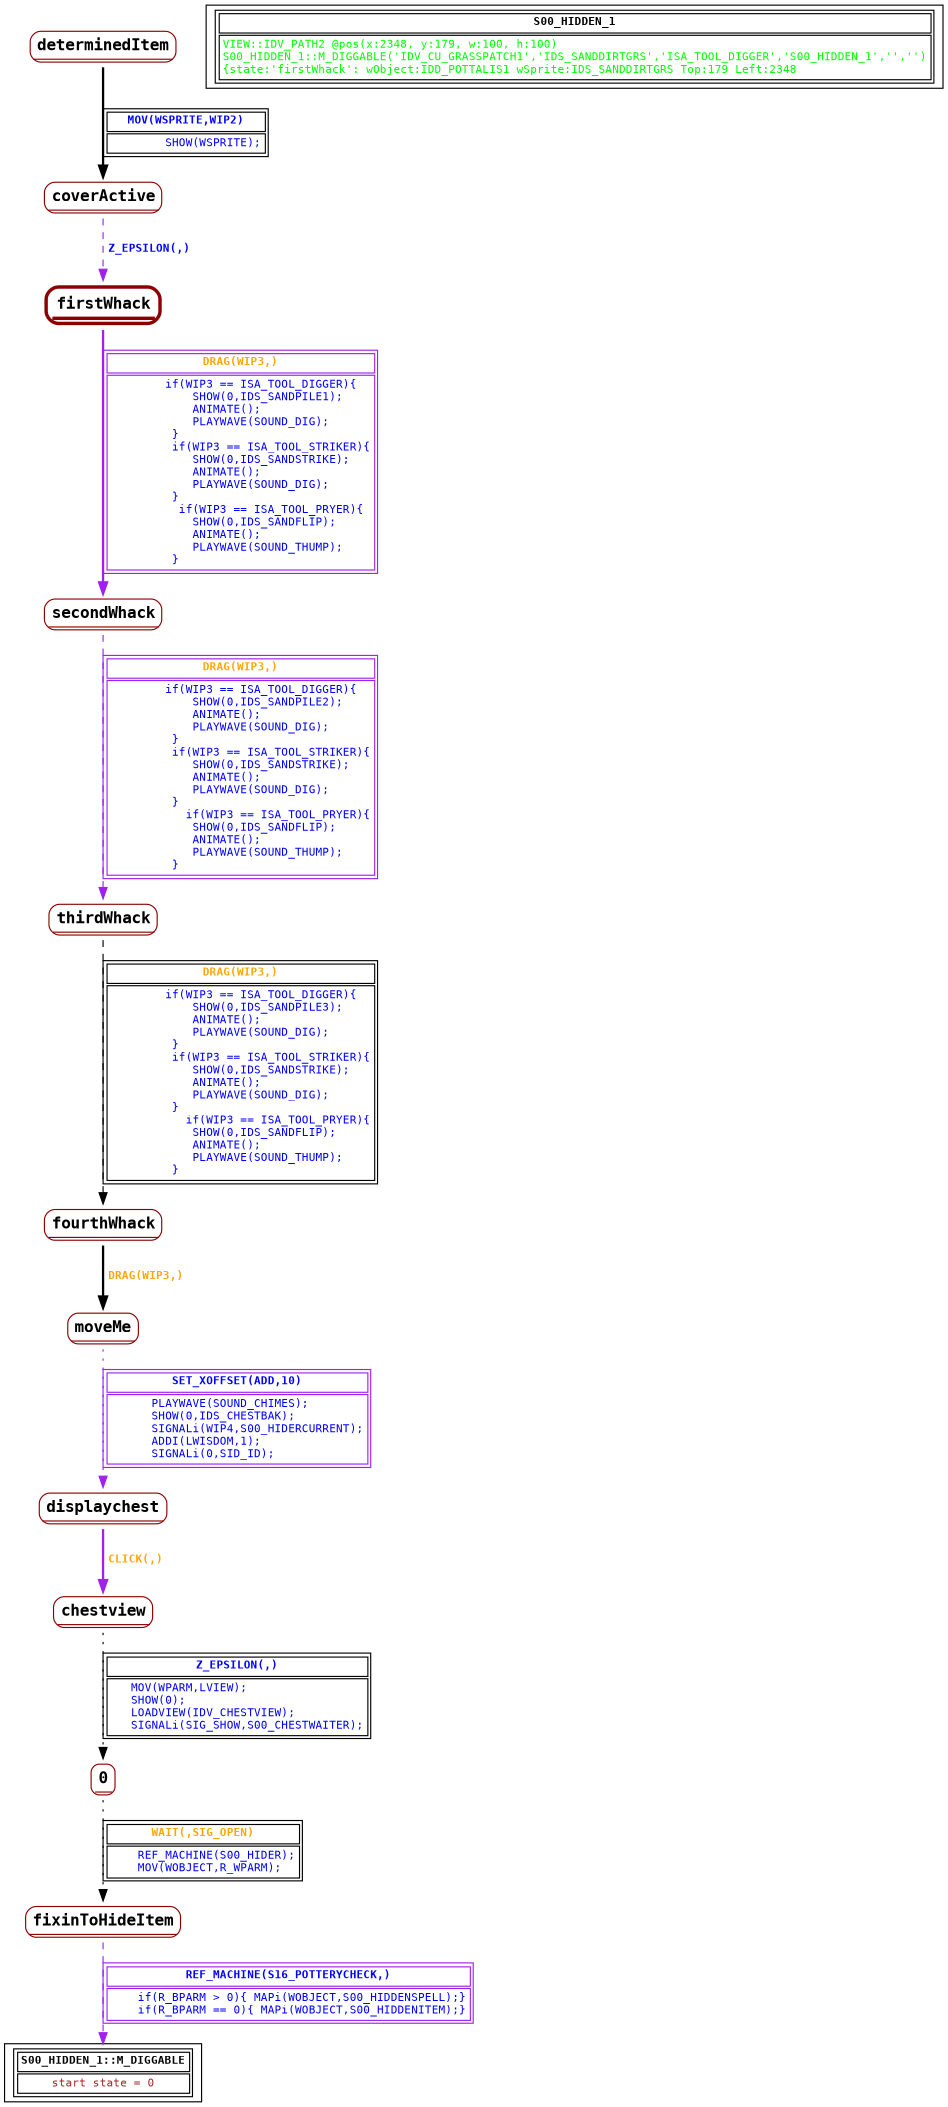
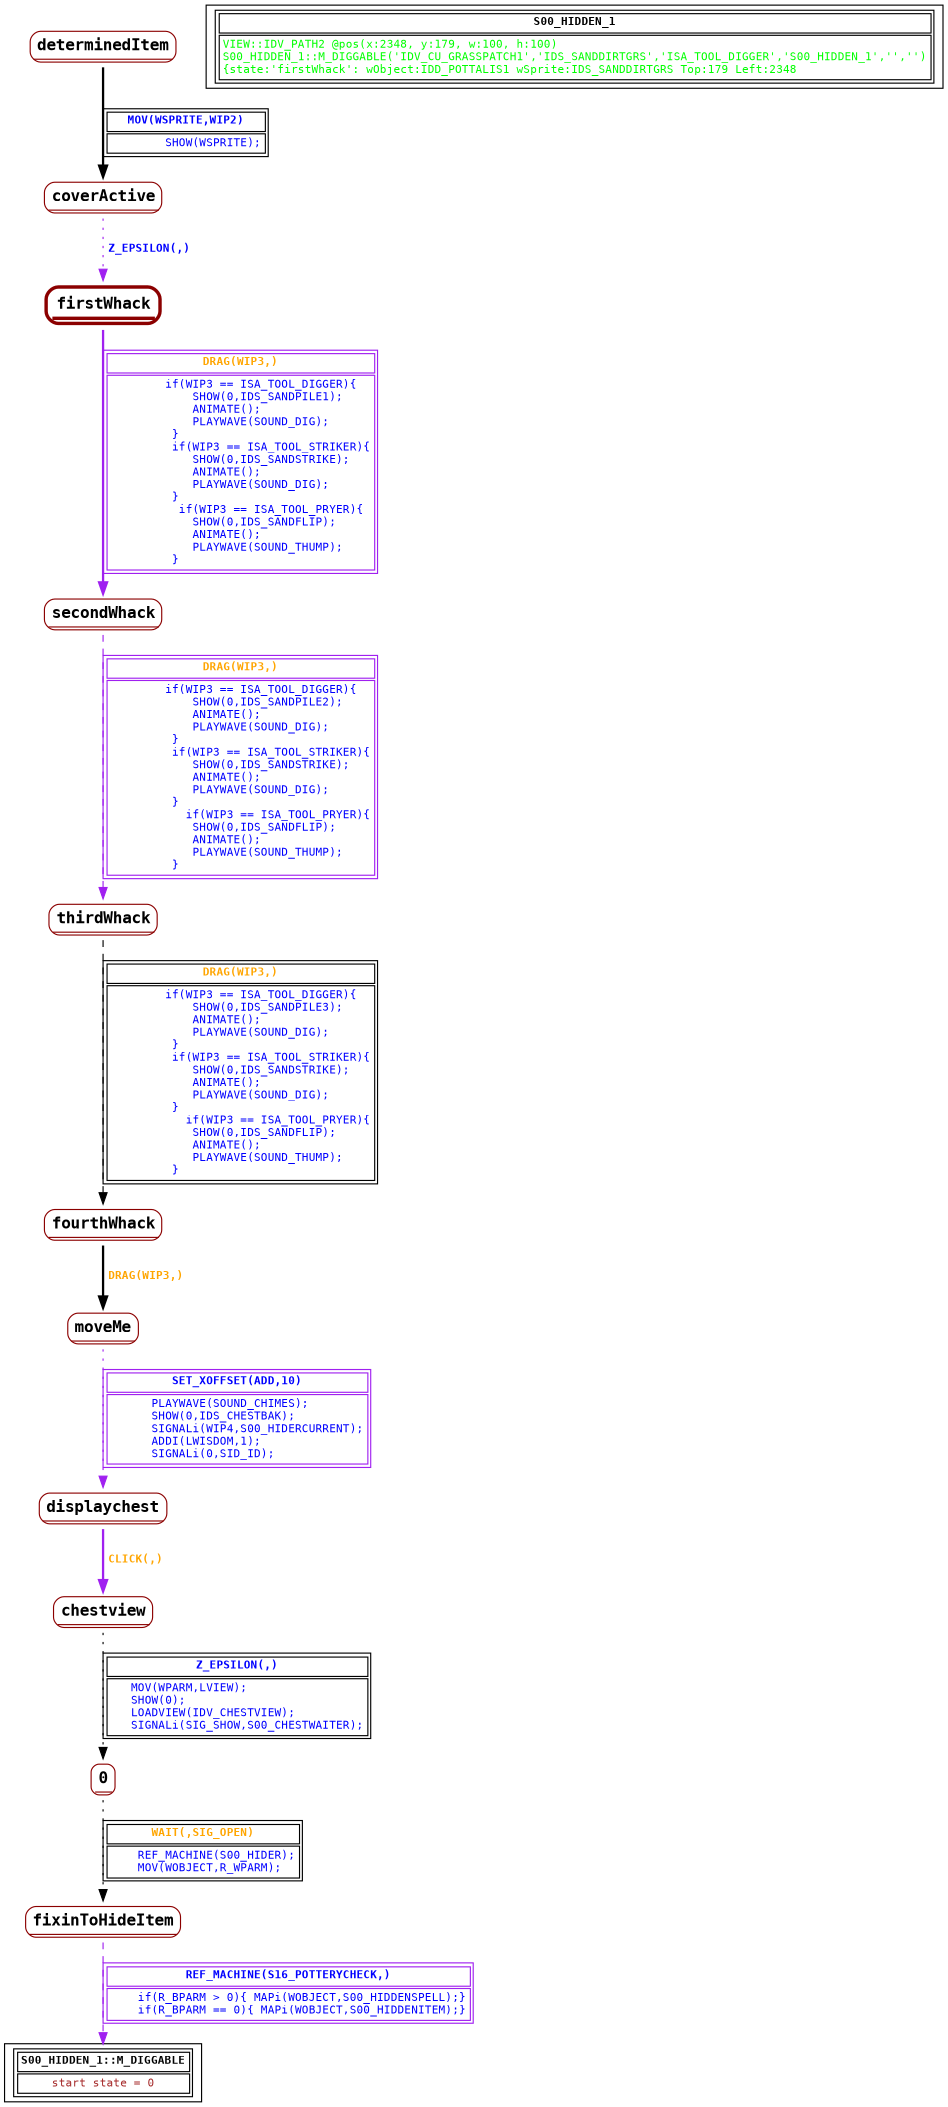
  digraph {
    fontname="DejaVu Sans Mono"
    node [fontname="DejaVu Sans Mono" fontsize=14 shape=none]
    edge [color=purple fontcolor=orange fontname="DejaVu Sans Mono" fontsize=10 style=dotted]
    n1 [fontsize=10 label=< <table border="1"><tr><td><b>S00_HIDDEN_1::M_DIGGABLE<br align="left"/></b></td></tr> <tr><td><font point-size="10" color ="brown">start state = 0<br align="left"/></font></td></tr></table>> shape=record]
    n2 [label=< <table border="1" color="darkred" style="rounded"><tr><td sides="b"><b>0<br align="left"/></b></td></tr> </table>>]
    n3 [label=< <table border="1" color="darkred" style="rounded"><tr><td sides="b"><b>fixinToHideItem<br align="left"/></b></td></tr> </table>>]
    n4 [label=< <table border="1" color="darkred" style="rounded"><tr><td sides="b"><b>determinedItem<br align="left"/></b></td></tr> </table>>]
    n5 [label=< <table border="1" color="darkred" style="rounded"><tr><td sides="b"><b>coverActive<br align="left"/></b></td></tr> </table>>]
    n6 [label=< <table border="1" color="darkred" style="rounded"><tr><td sides="b"><b>chestview<br align="left"/></b></td></tr> </table>>]
    n7 [label=< <table border="3" color="darkred" style="rounded"><tr><td sides="b"><b>firstWhack<br align="left"/></b></td></tr> </table>>]
    n8 [label=< <table border="1" color="darkred" style="rounded"><tr><td sides="b"><b>secondWhack<br align="left"/></b></td></tr> </table>>]
    n9 [label=< <table border="1" color="darkred" style="rounded"><tr><td sides="b"><b>thirdWhack<br align="left"/></b></td></tr> </table>>]
    n10 [label=< <table border="1" color="darkred" style="rounded"><tr><td sides="b"><b>displaychest<br align="left"/></b></td></tr> </table>>]
    n11 [label=< <table border="1" color="darkred" style="rounded"><tr><td sides="b"><b>fourthWhack<br align="left"/></b></td></tr> </table>>]
    n12 [label=< <table border="1" color="darkred" style="rounded"><tr><td sides="b"><b>moveMe<br align="left"/></b></td></tr> </table>>]
    n13 [fontsize=10 label=< <table border="1"><tr><td><b>S00_HIDDEN_1<br align="left"/></b></td></tr> <tr><td><font point-size="10" color ="green">VIEW::IDV_PATH2 @pos(x:2348, y:179, w:100, h:100)<br align="left"/>S00_HIDDEN_1::M_DIGGABLE(&apos;IDV_CU_GRASSPATCH1&apos;,&apos;IDS_SANDDIRTGRS&apos;,&apos;ISA_TOOL_DIGGER&apos;,&apos;S00_HIDDEN_1&apos;,&apos;&apos;,&apos;&apos;)<br align="left"/>			&#123;state:&apos;firstWhack&apos;: wObject:IDD_POTTALIS1 wSprite:IDS_SANDDIRTGRS Top:179 Left:2348<br align="left"/></font></td></tr></table>> shape=record]
    n2 -> n3 [color=black label=< <table border="1"><tr><td><b>WAIT(,SIG_OPEN)<br align="left"/></b></td></tr> <tr><td><font point-size="10" color ="blue">    REF_MACHINE(S00_HIDER);<br align="left"/>    MOV(WOBJECT,R_WPARM);<br align="left"/></font></td></tr></table>>]
    n3 -> n1 [fontcolor=blue label=< <table border="1"><tr><td><b>REF_MACHINE(S16_POTTERYCHECK,)<br align="left"/></b></td></tr> <tr><td><font point-size="10" color ="blue">    if(R_BPARM &gt; 0)&#123; MAPi(WOBJECT,S00_HIDDENSPELL);&#125;<br align="left"/>    if(R_BPARM == 0)&#123; MAPi(WOBJECT,S00_HIDDENITEM);&#125;<br align="left"/></font></td></tr></table>> style=dashed]
    n4 -> n5 [color=black fontcolor=blue label=< <table border="1"><tr><td><b>MOV(WSPRITE,WIP2)<br align="left"/></b></td></tr> <tr><td><font point-size="10" color ="blue">        SHOW(WSPRITE);<br align="left"/></font></td></tr></table>> style=bold]
-   n5 -> n7 [fontcolor=blue label=< <table border="0"><tr><td><b>Z_EPSILON(,)<br align="left"/></b></td></tr> </table>> style=dashed]
+   n5 -> n7 [fontcolor=blue label=< <table border="0"><tr><td><b>Z_EPSILON(,)<br align="left"/></b></td></tr> </table>>]
    n6 -> n2 [color=black fontcolor=blue label=< <table border="1"><tr><td><b>Z_EPSILON(,)<br align="left"/></b></td></tr> <tr><td><font point-size="10" color ="blue">   MOV(WPARM,LVIEW);<br align="left"/>   SHOW(0);<br align="left"/>   LOADVIEW(IDV_CHESTVIEW);<br align="left"/>   SIGNALi(SIG_SHOW,S00_CHESTWAITER);<br align="left"/></font></td></tr></table>>]
    n7 -> n8 [label=< <table border="1"><tr><td><b>DRAG(WIP3,)<br align="left"/></b></td></tr> <tr><td><font point-size="10" color ="blue">        if(WIP3 == ISA_TOOL_DIGGER)&#123;<br align="left"/>            SHOW(0,IDS_SANDPILE1);<br align="left"/>            ANIMATE();<br align="left"/>            PLAYWAVE(SOUND_DIG);<br align="left"/>         &#125;   <br align="left"/>         if(WIP3 == ISA_TOOL_STRIKER)&#123;<br align="left"/>            SHOW(0,IDS_SANDSTRIKE);<br align="left"/>            ANIMATE();<br align="left"/>            PLAYWAVE(SOUND_DIG);<br align="left"/>         &#125;   <br align="left"/>          if(WIP3 == ISA_TOOL_PRYER)&#123;<br align="left"/>            SHOW(0,IDS_SANDFLIP);<br align="left"/>            ANIMATE();<br align="left"/>            PLAYWAVE(SOUND_THUMP);<br align="left"/>         &#125;   <br align="left"/></font></td></tr></table>> style=bold]
    n8 -> n9 [label=< <table border="1"><tr><td><b>DRAG(WIP3,)<br align="left"/></b></td></tr> <tr><td><font point-size="10" color ="blue">        if(WIP3 == ISA_TOOL_DIGGER)&#123;<br align="left"/>            SHOW(0,IDS_SANDPILE2);<br align="left"/>            ANIMATE();<br align="left"/>            PLAYWAVE(SOUND_DIG);<br align="left"/>         &#125;   <br align="left"/>         if(WIP3 == ISA_TOOL_STRIKER)&#123;<br align="left"/>            SHOW(0,IDS_SANDSTRIKE);<br align="left"/>            ANIMATE();<br align="left"/>            PLAYWAVE(SOUND_DIG);<br align="left"/>         &#125;   <br align="left"/>           if(WIP3 == ISA_TOOL_PRYER)&#123;<br align="left"/>            SHOW(0,IDS_SANDFLIP);<br align="left"/>            ANIMATE();<br align="left"/>            PLAYWAVE(SOUND_THUMP);<br align="left"/>         &#125;   <br align="left"/></font></td></tr></table>> style=dashed]
    n9 -> n11 [color=black label=< <table border="1"><tr><td><b>DRAG(WIP3,)<br align="left"/></b></td></tr> <tr><td><font point-size="10" color ="blue">        if(WIP3 == ISA_TOOL_DIGGER)&#123;<br align="left"/>            SHOW(0,IDS_SANDPILE3);<br align="left"/>            ANIMATE();<br align="left"/>            PLAYWAVE(SOUND_DIG);<br align="left"/>         &#125;   <br align="left"/>         if(WIP3 == ISA_TOOL_STRIKER)&#123;<br align="left"/>            SHOW(0,IDS_SANDSTRIKE);<br align="left"/>            ANIMATE();<br align="left"/>            PLAYWAVE(SOUND_DIG);<br align="left"/>         &#125;   <br align="left"/>           if(WIP3 == ISA_TOOL_PRYER)&#123;<br align="left"/>            SHOW(0,IDS_SANDFLIP);<br align="left"/>            ANIMATE();<br align="left"/>            PLAYWAVE(SOUND_THUMP);<br align="left"/>         &#125;   <br align="left"/></font></td></tr></table>> style=dashed]
    n10 -> n6 [label=< <table border="0"><tr><td><b>CLICK(,)<br align="left"/></b></td></tr> </table>> style=bold]
    n11 -> n12 [color=black label=< <table border="0"><tr><td><b>DRAG(WIP3,)<br align="left"/></b></td></tr> </table>> style=bold]
    n12 -> n10 [fontcolor=blue label=< <table border="1"><tr><td><b>SET_XOFFSET(ADD,10)<br align="left"/></b></td></tr> <tr><td><font point-size="10" color ="blue">      PLAYWAVE(SOUND_CHIMES);<br align="left"/>      SHOW(0,IDS_CHESTBAK);<br align="left"/>      SIGNALi(WIP4,S00_HIDERCURRENT);<br align="left"/>      ADDI(LWISDOM,1); <br align="left"/>      SIGNALi(0,SID_ID);<br align="left"/></font></td></tr></table>>]
  }
